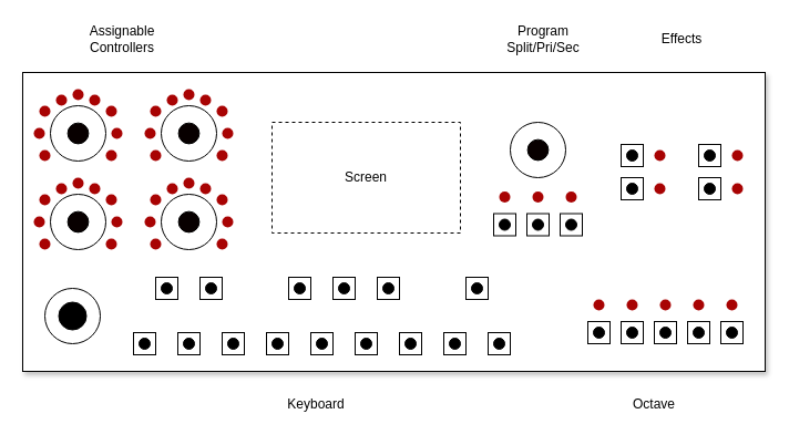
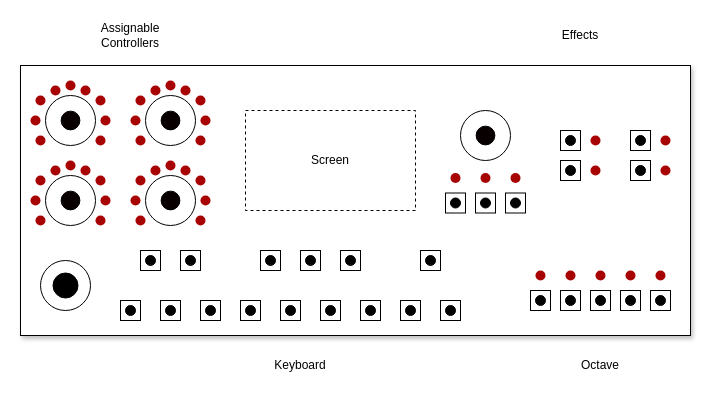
  <mxCell id="0" />
  <mxCell id="1" parent="0" />
  <mxCell id="2" value="" style="rounded=0;whiteSpace=wrap;html=1;shadow=1;fillColor=#FFFFFF;container=0;" vertex="1" parent="1"><mxGeometry x="20" y="65" width="670" height="270" as="geometry" /></mxCell>
  <mxCell id="3" value="Screen" style="rounded=0;whiteSpace=wrap;html=1;container=0;dashed=1;" vertex="1" parent="1"><mxGeometry x="245" y="110" width="170" height="100" as="geometry" /></mxCell>
  <mxCell id="4" value="" style="ellipse;whiteSpace=wrap;html=1;aspect=fixed;fillColor=#A80303;strokeColor=none;container=0;" vertex="1" parent="1"><mxGeometry x="590" y="135" width="10" height="10" as="geometry" /></mxCell>
  <mxCell id="5" value="" style="ellipse;whiteSpace=wrap;html=1;aspect=fixed;fillColor=#A80303;strokeColor=none;container=0;" vertex="1" parent="1"><mxGeometry x="535" y="270" width="10" height="10" as="geometry" /></mxCell>
  <mxCell id="6" value="" style="ellipse;whiteSpace=wrap;html=1;aspect=fixed;fillColor=#A80303;strokeColor=none;container=0;" vertex="1" parent="1"><mxGeometry x="565" y="270" width="10" height="10" as="geometry" /></mxCell>
  <mxCell id="7" value="" style="ellipse;whiteSpace=wrap;html=1;aspect=fixed;fillColor=#A80303;strokeColor=none;container=0;" vertex="1" parent="1"><mxGeometry x="595" y="270" width="10" height="10" as="geometry" /></mxCell>
  <mxCell id="8" value="" style="ellipse;whiteSpace=wrap;html=1;aspect=fixed;fillColor=#A80303;strokeColor=none;container=0;" vertex="1" parent="1"><mxGeometry x="625" y="270" width="10" height="10" as="geometry" /></mxCell>
  <mxCell id="9" value="" style="ellipse;whiteSpace=wrap;html=1;aspect=fixed;fillColor=#A80303;strokeColor=none;container=0;" vertex="1" parent="1"><mxGeometry x="655" y="270" width="10" height="10" as="geometry" /></mxCell>
  <mxCell id="10" value="" style="ellipse;whiteSpace=wrap;html=1;aspect=fixed;fillColor=#A80303;strokeColor=none;container=0;" vertex="1" parent="1"><mxGeometry x="450" y="172.5" width="10" height="10" as="geometry" /></mxCell>
  <mxCell id="11" value="" style="ellipse;whiteSpace=wrap;html=1;aspect=fixed;fillColor=#A80303;strokeColor=none;container=0;" vertex="1" parent="1"><mxGeometry x="480" y="172.5" width="10" height="10" as="geometry" /></mxCell>
  <mxCell id="12" value="" style="ellipse;whiteSpace=wrap;html=1;aspect=fixed;fillColor=#A80303;strokeColor=none;container=0;" vertex="1" parent="1"><mxGeometry x="510" y="172.5" width="10" height="10" as="geometry" /></mxCell>
  <mxCell id="13" value="" style="ellipse;whiteSpace=wrap;html=1;aspect=fixed;fillColor=#A80303;strokeColor=none;container=0;" vertex="1" parent="1"><mxGeometry x="590" y="165" width="10" height="10" as="geometry" /></mxCell>
  <mxCell id="14" value="" style="ellipse;whiteSpace=wrap;html=1;aspect=fixed;fillColor=#A80303;strokeColor=none;container=0;" vertex="1" parent="1"><mxGeometry x="660" y="135" width="10" height="10" as="geometry" /></mxCell>
  <mxCell id="15" value="" style="ellipse;whiteSpace=wrap;html=1;aspect=fixed;fillColor=#A80303;strokeColor=none;container=0;" vertex="1" parent="1"><mxGeometry x="660" y="165" width="10" height="10" as="geometry" /></mxCell>
  <mxCell id="16" value="" style="whiteSpace=wrap;html=1;aspect=fixed;container=0;" vertex="1" parent="1"><mxGeometry x="120" y="300" width="20" height="20" as="geometry" /></mxCell>
  <mxCell id="17" value="" style="ellipse;whiteSpace=wrap;html=1;aspect=fixed;fillColor=#000000;container=0;" vertex="1" parent="1"><mxGeometry x="125" y="305" width="10" height="10" as="geometry" /></mxCell>
  <mxCell id="18" value="" style="whiteSpace=wrap;html=1;aspect=fixed;container=0;" vertex="1" parent="1"><mxGeometry x="160" y="300" width="20" height="20" as="geometry" /></mxCell>
  <mxCell id="19" value="" style="ellipse;whiteSpace=wrap;html=1;aspect=fixed;fillColor=#000000;container=0;" vertex="1" parent="1"><mxGeometry x="165" y="305" width="10" height="10" as="geometry" /></mxCell>
  <mxCell id="20" value="" style="whiteSpace=wrap;html=1;aspect=fixed;container=0;" vertex="1" parent="1"><mxGeometry x="200" y="300" width="20" height="20" as="geometry" /></mxCell>
  <mxCell id="21" value="" style="ellipse;whiteSpace=wrap;html=1;aspect=fixed;fillColor=#000000;container=0;" vertex="1" parent="1"><mxGeometry x="205" y="305" width="10" height="10" as="geometry" /></mxCell>
  <mxCell id="22" value="" style="whiteSpace=wrap;html=1;aspect=fixed;container=0;" vertex="1" parent="1"><mxGeometry x="240" y="300" width="20" height="20" as="geometry" /></mxCell>
  <mxCell id="23" value="" style="ellipse;whiteSpace=wrap;html=1;aspect=fixed;fillColor=#000000;container=0;" vertex="1" parent="1"><mxGeometry x="245" y="305" width="10" height="10" as="geometry" /></mxCell>
  <mxCell id="24" value="" style="whiteSpace=wrap;html=1;aspect=fixed;container=0;" vertex="1" parent="1"><mxGeometry x="280" y="300" width="20" height="20" as="geometry" /></mxCell>
  <mxCell id="25" value="" style="ellipse;whiteSpace=wrap;html=1;aspect=fixed;fillColor=#000000;container=0;" vertex="1" parent="1"><mxGeometry x="285" y="305" width="10" height="10" as="geometry" /></mxCell>
  <mxCell id="26" value="" style="whiteSpace=wrap;html=1;aspect=fixed;container=0;" vertex="1" parent="1"><mxGeometry x="320" y="300" width="20" height="20" as="geometry" /></mxCell>
  <mxCell id="27" value="" style="ellipse;whiteSpace=wrap;html=1;aspect=fixed;fillColor=#000000;container=0;" vertex="1" parent="1"><mxGeometry x="325" y="305" width="10" height="10" as="geometry" /></mxCell>
  <mxCell id="28" value="" style="whiteSpace=wrap;html=1;aspect=fixed;container=0;" vertex="1" parent="1"><mxGeometry x="360" y="300" width="20" height="20" as="geometry" /></mxCell>
  <mxCell id="29" value="" style="ellipse;whiteSpace=wrap;html=1;aspect=fixed;fillColor=#000000;container=0;" vertex="1" parent="1"><mxGeometry x="365" y="305" width="10" height="10" as="geometry" /></mxCell>
  <mxCell id="30" value="" style="whiteSpace=wrap;html=1;aspect=fixed;container=0;" vertex="1" parent="1"><mxGeometry x="400" y="300" width="20" height="20" as="geometry" /></mxCell>
  <mxCell id="31" value="" style="ellipse;whiteSpace=wrap;html=1;aspect=fixed;fillColor=#000000;container=0;" vertex="1" parent="1"><mxGeometry x="405" y="305" width="10" height="10" as="geometry" /></mxCell>
  <mxCell id="32" value="" style="whiteSpace=wrap;html=1;aspect=fixed;container=0;" vertex="1" parent="1"><mxGeometry x="140" y="250" width="20" height="20" as="geometry" /></mxCell>
  <mxCell id="33" value="" style="ellipse;whiteSpace=wrap;html=1;aspect=fixed;fillColor=#000000;container=0;" vertex="1" parent="1"><mxGeometry x="145" y="255" width="10" height="10" as="geometry" /></mxCell>
  <mxCell id="34" value="" style="whiteSpace=wrap;html=1;aspect=fixed;container=0;" vertex="1" parent="1"><mxGeometry x="180" y="250" width="20" height="20" as="geometry" /></mxCell>
  <mxCell id="35" value="" style="ellipse;whiteSpace=wrap;html=1;aspect=fixed;fillColor=#000000;container=0;" vertex="1" parent="1"><mxGeometry x="185" y="255" width="10" height="10" as="geometry" /></mxCell>
  <mxCell id="36" value="" style="whiteSpace=wrap;html=1;aspect=fixed;container=0;" vertex="1" parent="1"><mxGeometry x="260" y="250" width="20" height="20" as="geometry" /></mxCell>
  <mxCell id="37" value="" style="ellipse;whiteSpace=wrap;html=1;aspect=fixed;fillColor=#000000;container=0;" vertex="1" parent="1"><mxGeometry x="265" y="255" width="10" height="10" as="geometry" /></mxCell>
  <mxCell id="38" value="" style="whiteSpace=wrap;html=1;aspect=fixed;container=0;" vertex="1" parent="1"><mxGeometry x="300" y="250" width="20" height="20" as="geometry" /></mxCell>
  <mxCell id="39" value="" style="ellipse;whiteSpace=wrap;html=1;aspect=fixed;fillColor=#000000;container=0;" vertex="1" parent="1"><mxGeometry x="305" y="255" width="10" height="10" as="geometry" /></mxCell>
  <mxCell id="40" value="" style="whiteSpace=wrap;html=1;aspect=fixed;container=0;" vertex="1" parent="1"><mxGeometry x="340" y="250" width="20" height="20" as="geometry" /></mxCell>
  <mxCell id="41" value="" style="ellipse;whiteSpace=wrap;html=1;aspect=fixed;fillColor=#000000;container=0;" vertex="1" parent="1"><mxGeometry x="345" y="255" width="10" height="10" as="geometry" /></mxCell>
  <mxCell id="42" value="" style="whiteSpace=wrap;html=1;aspect=fixed;container=0;" vertex="1" parent="1"><mxGeometry x="440" y="300" width="20" height="20" as="geometry" /></mxCell>
  <mxCell id="43" value="" style="ellipse;whiteSpace=wrap;html=1;aspect=fixed;fillColor=#000000;container=0;" vertex="1" parent="1"><mxGeometry x="445" y="305" width="10" height="10" as="geometry" /></mxCell>
  <mxCell id="44" value="" style="whiteSpace=wrap;html=1;aspect=fixed;container=0;" vertex="1" parent="1"><mxGeometry x="420" y="250" width="20" height="20" as="geometry" /></mxCell>
  <mxCell id="45" value="" style="ellipse;whiteSpace=wrap;html=1;aspect=fixed;fillColor=#000000;container=0;" vertex="1" parent="1"><mxGeometry x="425" y="255" width="10" height="10" as="geometry" /></mxCell>
  <mxCell id="46" value="" style="ellipse;whiteSpace=wrap;html=1;aspect=fixed;fillColor=#FFFFFF;container=0;" vertex="1" parent="1"><mxGeometry x="40" y="260" width="50" height="50" as="geometry" /></mxCell>
  <mxCell id="47" value="" style="ellipse;whiteSpace=wrap;html=1;aspect=fixed;fillColor=#000000;container=0;" vertex="1" parent="1"><mxGeometry x="52.5" y="272.5" width="25" height="25" as="geometry" /></mxCell>
  <mxCell id="48" value="" style="ellipse;whiteSpace=wrap;html=1;aspect=fixed;fillColor=#A80303;strokeColor=none;container=0;" vertex="1" parent="1"><mxGeometry x="135" y="135" width="10" height="10" as="geometry" /></mxCell>
  <mxCell id="49" value="" style="ellipse;whiteSpace=wrap;html=1;aspect=fixed;fillColor=#A80303;strokeColor=none;container=0;" vertex="1" parent="1"><mxGeometry x="130" y="115" width="10" height="10" as="geometry" /></mxCell>
  <mxCell id="50" value="" style="ellipse;whiteSpace=wrap;html=1;aspect=fixed;fillColor=#A80303;strokeColor=none;container=0;" vertex="1" parent="1"><mxGeometry x="135" y="95" width="10" height="10" as="geometry" /></mxCell>
  <mxCell id="51" value="" style="ellipse;whiteSpace=wrap;html=1;aspect=fixed;fillColor=#A80303;strokeColor=none;container=0;" vertex="1" parent="1"><mxGeometry x="150" y="85" width="10" height="10" as="geometry" /></mxCell>
  <mxCell id="52" value="" style="ellipse;whiteSpace=wrap;html=1;aspect=fixed;fillColor=#A80303;strokeColor=none;container=0;" vertex="1" parent="1"><mxGeometry x="165" y="80" width="10" height="10" as="geometry" /></mxCell>
  <mxCell id="53" value="" style="ellipse;whiteSpace=wrap;html=1;aspect=fixed;fillColor=#A80303;strokeColor=none;container=0;" vertex="1" parent="1"><mxGeometry x="180" y="85" width="10" height="10" as="geometry" /></mxCell>
  <mxCell id="54" value="" style="ellipse;whiteSpace=wrap;html=1;aspect=fixed;fillColor=#FFFFFF;container=0;" vertex="1" parent="1"><mxGeometry x="145" y="95" width="50" height="50" as="geometry" /></mxCell>
  <mxCell id="55" value="" style="ellipse;whiteSpace=wrap;html=1;aspect=fixed;fillColor=#080000;container=0;" vertex="1" parent="1"><mxGeometry x="160.627" y="110.625" width="18.75" height="18.75" as="geometry" /></mxCell>
  <mxCell id="56" value="" style="ellipse;whiteSpace=wrap;html=1;aspect=fixed;fillColor=#A80303;strokeColor=none;container=0;" vertex="1" parent="1"><mxGeometry x="195" y="95" width="10" height="10" as="geometry" /></mxCell>
  <mxCell id="57" value="" style="ellipse;whiteSpace=wrap;html=1;aspect=fixed;fillColor=#A80303;strokeColor=none;container=0;" vertex="1" parent="1"><mxGeometry x="200" y="115" width="10" height="10" as="geometry" /></mxCell>
  <mxCell id="58" value="" style="ellipse;whiteSpace=wrap;html=1;aspect=fixed;fillColor=#A80303;strokeColor=none;container=0;" vertex="1" parent="1"><mxGeometry x="195" y="135" width="10" height="10" as="geometry" /></mxCell>
  <mxCell id="59" value="" style="ellipse;whiteSpace=wrap;html=1;aspect=fixed;fillColor=#A80303;strokeColor=none;container=0;" vertex="1" parent="1"><mxGeometry x="35" y="135" width="10" height="10" as="geometry" /></mxCell>
  <mxCell id="60" value="" style="ellipse;whiteSpace=wrap;html=1;aspect=fixed;fillColor=#A80303;strokeColor=none;container=0;" vertex="1" parent="1"><mxGeometry x="30" y="115" width="10" height="10" as="geometry" /></mxCell>
  <mxCell id="61" value="" style="ellipse;whiteSpace=wrap;html=1;aspect=fixed;fillColor=#A80303;strokeColor=none;container=0;" vertex="1" parent="1"><mxGeometry x="35" y="95" width="10" height="10" as="geometry" /></mxCell>
  <mxCell id="62" value="" style="ellipse;whiteSpace=wrap;html=1;aspect=fixed;fillColor=#A80303;strokeColor=none;container=0;" vertex="1" parent="1"><mxGeometry x="50" y="85" width="10" height="10" as="geometry" /></mxCell>
  <mxCell id="63" value="" style="ellipse;whiteSpace=wrap;html=1;aspect=fixed;fillColor=#A80303;strokeColor=none;container=0;" vertex="1" parent="1"><mxGeometry x="65" y="80" width="10" height="10" as="geometry" /></mxCell>
  <mxCell id="64" value="" style="ellipse;whiteSpace=wrap;html=1;aspect=fixed;fillColor=#A80303;strokeColor=none;container=0;" vertex="1" parent="1"><mxGeometry x="80" y="85" width="10" height="10" as="geometry" /></mxCell>
  <mxCell id="65" value="" style="ellipse;whiteSpace=wrap;html=1;aspect=fixed;fillColor=#FFFFFF;container=0;" vertex="1" parent="1"><mxGeometry x="45" y="95" width="50" height="50" as="geometry" /></mxCell>
  <mxCell id="66" value="" style="ellipse;whiteSpace=wrap;html=1;aspect=fixed;fillColor=#080000;container=0;" vertex="1" parent="1"><mxGeometry x="60.627" y="110.625" width="18.75" height="18.75" as="geometry" /></mxCell>
  <mxCell id="67" value="" style="ellipse;whiteSpace=wrap;html=1;aspect=fixed;fillColor=#A80303;strokeColor=none;container=0;" vertex="1" parent="1"><mxGeometry x="95" y="95" width="10" height="10" as="geometry" /></mxCell>
  <mxCell id="68" value="" style="ellipse;whiteSpace=wrap;html=1;aspect=fixed;fillColor=#A80303;strokeColor=none;container=0;" vertex="1" parent="1"><mxGeometry x="100" y="115" width="10" height="10" as="geometry" /></mxCell>
  <mxCell id="69" value="" style="ellipse;whiteSpace=wrap;html=1;aspect=fixed;fillColor=#A80303;strokeColor=none;container=0;" vertex="1" parent="1"><mxGeometry x="95" y="135" width="10" height="10" as="geometry" /></mxCell>
  <mxCell id="70" value="" style="ellipse;whiteSpace=wrap;html=1;aspect=fixed;fillColor=#A80303;strokeColor=none;container=0;" vertex="1" parent="1"><mxGeometry x="135" y="215" width="10" height="10" as="geometry" /></mxCell>
  <mxCell id="71" value="" style="ellipse;whiteSpace=wrap;html=1;aspect=fixed;fillColor=#A80303;strokeColor=none;container=0;" vertex="1" parent="1"><mxGeometry x="130" y="195" width="10" height="10" as="geometry" /></mxCell>
  <mxCell id="72" value="" style="ellipse;whiteSpace=wrap;html=1;aspect=fixed;fillColor=#A80303;strokeColor=none;container=0;" vertex="1" parent="1"><mxGeometry x="135" y="175" width="10" height="10" as="geometry" /></mxCell>
  <mxCell id="73" value="" style="ellipse;whiteSpace=wrap;html=1;aspect=fixed;fillColor=#A80303;strokeColor=none;container=0;" vertex="1" parent="1"><mxGeometry x="150" y="165" width="10" height="10" as="geometry" /></mxCell>
  <mxCell id="74" value="" style="ellipse;whiteSpace=wrap;html=1;aspect=fixed;fillColor=#A80303;strokeColor=none;container=0;" vertex="1" parent="1"><mxGeometry x="165" y="160" width="10" height="10" as="geometry" /></mxCell>
  <mxCell id="75" value="" style="ellipse;whiteSpace=wrap;html=1;aspect=fixed;fillColor=#A80303;strokeColor=none;container=0;" vertex="1" parent="1"><mxGeometry x="180" y="165" width="10" height="10" as="geometry" /></mxCell>
  <mxCell id="76" value="" style="ellipse;whiteSpace=wrap;html=1;aspect=fixed;fillColor=#FFFFFF;container=0;" vertex="1" parent="1"><mxGeometry x="145" y="175" width="50" height="50" as="geometry" /></mxCell>
  <mxCell id="77" value="" style="ellipse;whiteSpace=wrap;html=1;aspect=fixed;fillColor=#080000;container=0;" vertex="1" parent="1"><mxGeometry x="160.627" y="190.625" width="18.75" height="18.75" as="geometry" /></mxCell>
  <mxCell id="78" value="" style="ellipse;whiteSpace=wrap;html=1;aspect=fixed;fillColor=#A80303;strokeColor=none;container=0;" vertex="1" parent="1"><mxGeometry x="195" y="175" width="10" height="10" as="geometry" /></mxCell>
  <mxCell id="79" value="" style="ellipse;whiteSpace=wrap;html=1;aspect=fixed;fillColor=#A80303;strokeColor=none;container=0;" vertex="1" parent="1"><mxGeometry x="200" y="195" width="10" height="10" as="geometry" /></mxCell>
  <mxCell id="80" value="" style="ellipse;whiteSpace=wrap;html=1;aspect=fixed;fillColor=#A80303;strokeColor=none;container=0;" vertex="1" parent="1"><mxGeometry x="195" y="215" width="10" height="10" as="geometry" /></mxCell>
  <mxCell id="81" value="" style="ellipse;whiteSpace=wrap;html=1;aspect=fixed;fillColor=#A80303;strokeColor=none;container=0;" vertex="1" parent="1"><mxGeometry x="35" y="215" width="10" height="10" as="geometry" /></mxCell>
  <mxCell id="82" value="" style="ellipse;whiteSpace=wrap;html=1;aspect=fixed;fillColor=#A80303;strokeColor=none;container=0;" vertex="1" parent="1"><mxGeometry x="30" y="195" width="10" height="10" as="geometry" /></mxCell>
  <mxCell id="83" value="" style="ellipse;whiteSpace=wrap;html=1;aspect=fixed;fillColor=#A80303;strokeColor=none;container=0;" vertex="1" parent="1"><mxGeometry x="35" y="175" width="10" height="10" as="geometry" /></mxCell>
  <mxCell id="84" value="" style="ellipse;whiteSpace=wrap;html=1;aspect=fixed;fillColor=#A80303;strokeColor=none;container=0;" vertex="1" parent="1"><mxGeometry x="50" y="165" width="10" height="10" as="geometry" /></mxCell>
  <mxCell id="85" value="" style="ellipse;whiteSpace=wrap;html=1;aspect=fixed;fillColor=#A80303;strokeColor=none;container=0;" vertex="1" parent="1"><mxGeometry x="65" y="160" width="10" height="10" as="geometry" /></mxCell>
  <mxCell id="86" value="" style="ellipse;whiteSpace=wrap;html=1;aspect=fixed;fillColor=#A80303;strokeColor=none;container=0;" vertex="1" parent="1"><mxGeometry x="80" y="165" width="10" height="10" as="geometry" /></mxCell>
  <mxCell id="87" value="" style="ellipse;whiteSpace=wrap;html=1;aspect=fixed;fillColor=#FFFFFF;container=0;" vertex="1" parent="1"><mxGeometry x="45" y="175" width="50" height="50" as="geometry" /></mxCell>
  <mxCell id="88" value="" style="ellipse;whiteSpace=wrap;html=1;aspect=fixed;fillColor=#080000;container=0;" vertex="1" parent="1"><mxGeometry x="60.627" y="190.625" width="18.75" height="18.75" as="geometry" /></mxCell>
  <mxCell id="89" value="" style="ellipse;whiteSpace=wrap;html=1;aspect=fixed;fillColor=#A80303;strokeColor=none;container=0;" vertex="1" parent="1"><mxGeometry x="95" y="175" width="10" height="10" as="geometry" /></mxCell>
  <mxCell id="90" value="" style="ellipse;whiteSpace=wrap;html=1;aspect=fixed;fillColor=#A80303;strokeColor=none;container=0;" vertex="1" parent="1"><mxGeometry x="100" y="195" width="10" height="10" as="geometry" /></mxCell>
  <mxCell id="91" value="" style="ellipse;whiteSpace=wrap;html=1;aspect=fixed;fillColor=#A80303;strokeColor=none;container=0;" vertex="1" parent="1"><mxGeometry x="95" y="215" width="10" height="10" as="geometry" /></mxCell>
  <mxCell id="92" value="" style="whiteSpace=wrap;html=1;aspect=fixed;container=0;" vertex="1" parent="1"><mxGeometry x="560" y="130" width="20" height="20" as="geometry" /></mxCell>
  <mxCell id="93" value="" style="ellipse;whiteSpace=wrap;html=1;aspect=fixed;fillColor=#000000;container=0;" vertex="1" parent="1"><mxGeometry x="565" y="135" width="10" height="10" as="geometry" /></mxCell>
  <mxCell id="94" value="" style="whiteSpace=wrap;html=1;aspect=fixed;container=0;" vertex="1" parent="1"><mxGeometry x="530" y="290" width="20" height="20" as="geometry" /></mxCell>
  <mxCell id="95" value="" style="ellipse;whiteSpace=wrap;html=1;aspect=fixed;fillColor=#000000;container=0;" vertex="1" parent="1"><mxGeometry x="535" y="295" width="10" height="10" as="geometry" /></mxCell>
  <mxCell id="96" value="" style="whiteSpace=wrap;html=1;aspect=fixed;container=0;" vertex="1" parent="1"><mxGeometry x="560" y="290" width="20" height="20" as="geometry" /></mxCell>
  <mxCell id="97" value="" style="ellipse;whiteSpace=wrap;html=1;aspect=fixed;fillColor=#000000;container=0;" vertex="1" parent="1"><mxGeometry x="565" y="295" width="10" height="10" as="geometry" /></mxCell>
  <mxCell id="98" value="" style="whiteSpace=wrap;html=1;aspect=fixed;container=0;" vertex="1" parent="1"><mxGeometry x="590" y="290" width="20" height="20" as="geometry" /></mxCell>
  <mxCell id="99" value="" style="ellipse;whiteSpace=wrap;html=1;aspect=fixed;fillColor=#000000;container=0;" vertex="1" parent="1"><mxGeometry x="595" y="295" width="10" height="10" as="geometry" /></mxCell>
  <mxCell id="100" value="" style="whiteSpace=wrap;html=1;aspect=fixed;container=0;" vertex="1" parent="1"><mxGeometry x="620" y="290" width="20" height="20" as="geometry" /></mxCell>
  <mxCell id="101" value="" style="ellipse;whiteSpace=wrap;html=1;aspect=fixed;fillColor=#000000;container=0;" vertex="1" parent="1"><mxGeometry x="625" y="295" width="10" height="10" as="geometry" /></mxCell>
  <mxCell id="102" value="" style="whiteSpace=wrap;html=1;aspect=fixed;container=0;" vertex="1" parent="1"><mxGeometry x="650" y="290" width="20" height="20" as="geometry" /></mxCell>
  <mxCell id="103" value="" style="ellipse;whiteSpace=wrap;html=1;aspect=fixed;fillColor=#000000;container=0;" vertex="1" parent="1"><mxGeometry x="655" y="295" width="10" height="10" as="geometry" /></mxCell>
  <mxCell id="104" value="" style="ellipse;whiteSpace=wrap;html=1;aspect=fixed;fillColor=#FFFFFF;container=0;" vertex="1" parent="1"><mxGeometry x="460" y="110" width="50" height="50" as="geometry" /></mxCell>
  <mxCell id="105" value="" style="ellipse;whiteSpace=wrap;html=1;aspect=fixed;fillColor=#080000;container=0;" vertex="1" parent="1"><mxGeometry x="475.628" y="125.625" width="18.75" height="18.75" as="geometry" /></mxCell>
  <mxCell id="106" value="" style="whiteSpace=wrap;html=1;aspect=fixed;container=0;" vertex="1" parent="1"><mxGeometry x="445" y="192.5" width="20" height="20" as="geometry" /></mxCell>
  <mxCell id="107" value="" style="ellipse;whiteSpace=wrap;html=1;aspect=fixed;fillColor=#000000;container=0;" vertex="1" parent="1"><mxGeometry x="450" y="197.5" width="10" height="10" as="geometry" /></mxCell>
  <mxCell id="108" value="" style="whiteSpace=wrap;html=1;aspect=fixed;container=0;" vertex="1" parent="1"><mxGeometry x="475" y="192.5" width="20" height="20" as="geometry" /></mxCell>
  <mxCell id="109" value="" style="ellipse;whiteSpace=wrap;html=1;aspect=fixed;fillColor=#000000;container=0;" vertex="1" parent="1"><mxGeometry x="480" y="197.5" width="10" height="10" as="geometry" /></mxCell>
  <mxCell id="110" value="" style="whiteSpace=wrap;html=1;aspect=fixed;container=0;" vertex="1" parent="1"><mxGeometry x="505" y="192.5" width="20" height="20" as="geometry" /></mxCell>
  <mxCell id="111" value="" style="ellipse;whiteSpace=wrap;html=1;aspect=fixed;fillColor=#000000;container=0;" vertex="1" parent="1"><mxGeometry x="510" y="197.5" width="10" height="10" as="geometry" /></mxCell>
  <mxCell id="112" value="" style="whiteSpace=wrap;html=1;aspect=fixed;container=0;" vertex="1" parent="1"><mxGeometry x="560" y="160" width="20" height="20" as="geometry" /></mxCell>
  <mxCell id="113" value="" style="ellipse;whiteSpace=wrap;html=1;aspect=fixed;fillColor=#000000;container=0;" vertex="1" parent="1"><mxGeometry x="565" y="165" width="10" height="10" as="geometry" /></mxCell>
  <mxCell id="114" value="" style="whiteSpace=wrap;html=1;aspect=fixed;container=0;" vertex="1" parent="1"><mxGeometry x="630" y="130" width="20" height="20" as="geometry" /></mxCell>
  <mxCell id="115" value="" style="ellipse;whiteSpace=wrap;html=1;aspect=fixed;fillColor=#000000;container=0;" vertex="1" parent="1"><mxGeometry x="635" y="135" width="10" height="10" as="geometry" /></mxCell>
  <mxCell id="116" value="" style="whiteSpace=wrap;html=1;aspect=fixed;container=0;" vertex="1" parent="1"><mxGeometry x="630" y="160" width="20" height="20" as="geometry" /></mxCell>
  <mxCell id="117" value="" style="ellipse;whiteSpace=wrap;html=1;aspect=fixed;fillColor=#000000;container=0;" vertex="1" parent="1"><mxGeometry x="635" y="165" width="10" height="10" as="geometry" /></mxCell>
- <mxCell id="118" value="Keyboard" style="text;html=1;strokeColor=none;fillColor=none;align=center;verticalAlign=middle;whiteSpace=wrap;rounded=0;" vertex="1" parent="1"><mxGeometry x="255" y="350" width="60" height="30" as="geometry" /></mxCell>
- <mxCell id="119" value="Octave" style="text;html=1;strokeColor=none;fillColor=none;align=center;verticalAlign=middle;whiteSpace=wrap;rounded=0;" vertex="1" parent="1"><mxGeometry x="560" y="350" width="60" height="30" as="geometry" /></mxCell>
- <mxCell id="120" value="Effects" style="text;html=1;strokeColor=none;fillColor=none;align=center;verticalAlign=middle;whiteSpace=wrap;rounded=0;" vertex="1" parent="1"><mxGeometry x="585" y="20" width="60" height="30" as="geometry" /></mxCell>
- <mxCell id="121" value="Program&lt;br&gt;Split/Pri/Sec" style="text;html=1;strokeColor=none;fillColor=none;align=center;verticalAlign=middle;whiteSpace=wrap;rounded=0;" vertex="1" parent="1"><mxGeometry x="460" y="20" width="60" height="30" as="geometry" /></mxCell>
- <mxCell id="122" value="Assignable&lt;br&gt;Controllers" style="text;html=1;strokeColor=none;fillColor=none;align=center;verticalAlign=middle;whiteSpace=wrap;rounded=0;" vertex="1" parent="1"><mxGeometry x="80" y="20" width="60" height="30" as="geometry" /></mxCell>
+ <mxCell id="118" value="Keyboard" style="text;html=1;strokeColor=none;fillColor=none;align=center;verticalAlign=middle;whiteSpace=wrap;rounded=0;" vertex="1" parent="1"><mxGeometry x="270" y="350" width="60" height="30" as="geometry" /></mxCell>
+ <mxCell id="119" value="Octave" style="text;html=1;strokeColor=none;fillColor=none;align=center;verticalAlign=middle;whiteSpace=wrap;rounded=0;" vertex="1" parent="1"><mxGeometry x="570" y="350" width="60" height="30" as="geometry" /></mxCell>
+ <mxCell id="120" value="Effects" style="text;html=1;strokeColor=none;fillColor=none;align=center;verticalAlign=middle;whiteSpace=wrap;rounded=0;" vertex="1" parent="1"><mxGeometry x="550" y="20" width="60" height="30" as="geometry" /></mxCell>
+ <mxCell id="122" value="Assignable&lt;br&gt;Controllers" style="text;html=1;strokeColor=none;fillColor=none;align=center;verticalAlign=middle;whiteSpace=wrap;rounded=0;" vertex="1" parent="1"><mxGeometry x="100" y="20" width="60" height="30" as="geometry" /></mxCell>
